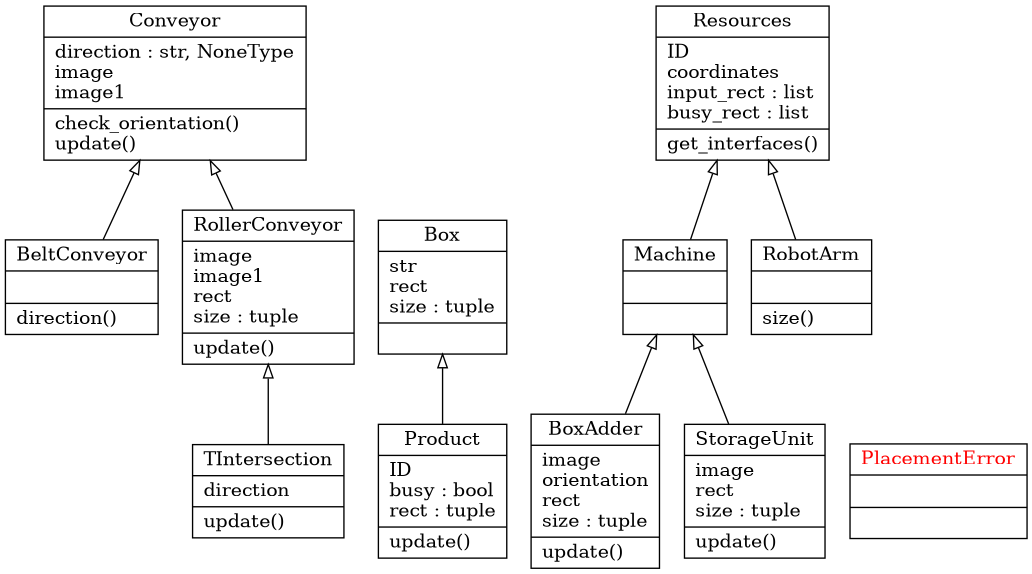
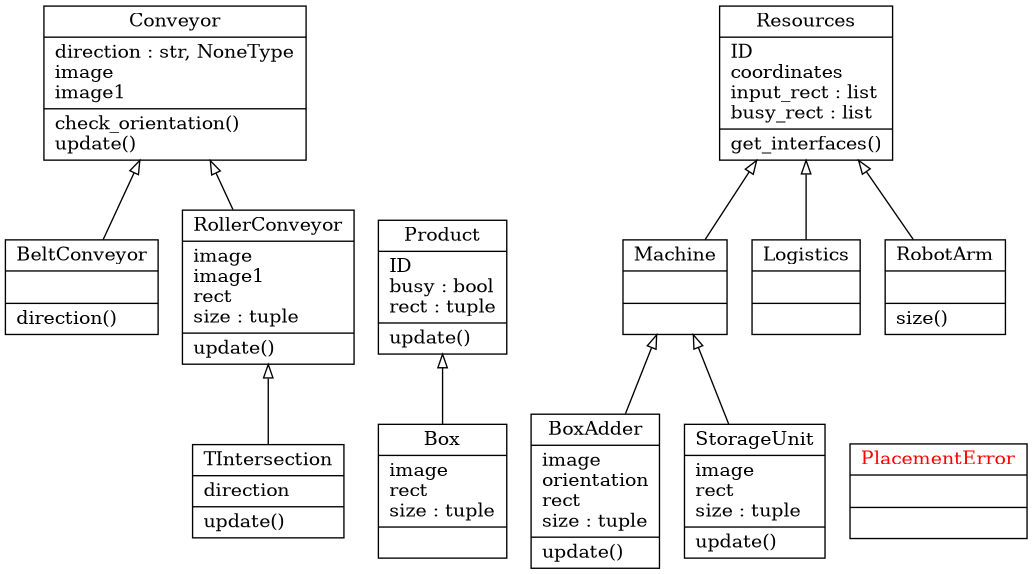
  digraph {
    rankdir=BT
    node [color=black fontcolor=black shape=record style=solid]
    edge [arrowhead=empty arrowtail=none]
    n1 [label="{BeltConveyor|\l|direction()\l}"]
    n2 [label="{Conveyor|direction : str, NoneType\limage\limage1\l|check_orientation()\lupdate()\l}"]
-   n3 [label="{Box|str\lrect\lsize : tuple\l|}"]
+   n3 [label="{Box|image\lrect\lsize : tuple\l|}"]
    n4 [label="{Product|ID\lbusy : bool\lrect : tuple\l|update()\l}"]
    n5 [label="{BoxAdder|image\lorientation\lrect\lsize : tuple\l|update()\l}"]
    n6 [label="{Machine|\l|}"]
    n7 [label="{Resources|ID\lcoordinates\linput_rect : list\lbusy_rect : list\l|get_interfaces()\l}"]
+   n8 [label="{Logistics|\l|}"]
    n9 [fontcolor=red label="{PlacementError|\l|}"]
    n10 [label="{RobotArm|\l|size()\l}"]
    n11 [label="{RollerConveyor|image\limage1\lrect\lsize : tuple\l|update()\l}"]
    n12 [label="{StorageUnit|image\lrect\lsize : tuple\l|update()\l}"]
    n13 [label="{TIntersection|direction\l|update()\l}"]
    n1 -> n2
-   n4 -> n3
+   n3 -> n4
    n5 -> n6
    n6 -> n7
+   n8 -> n7
    n10 -> n7
    n11 -> n2
    n12 -> n6
    n13 -> n11
  }
